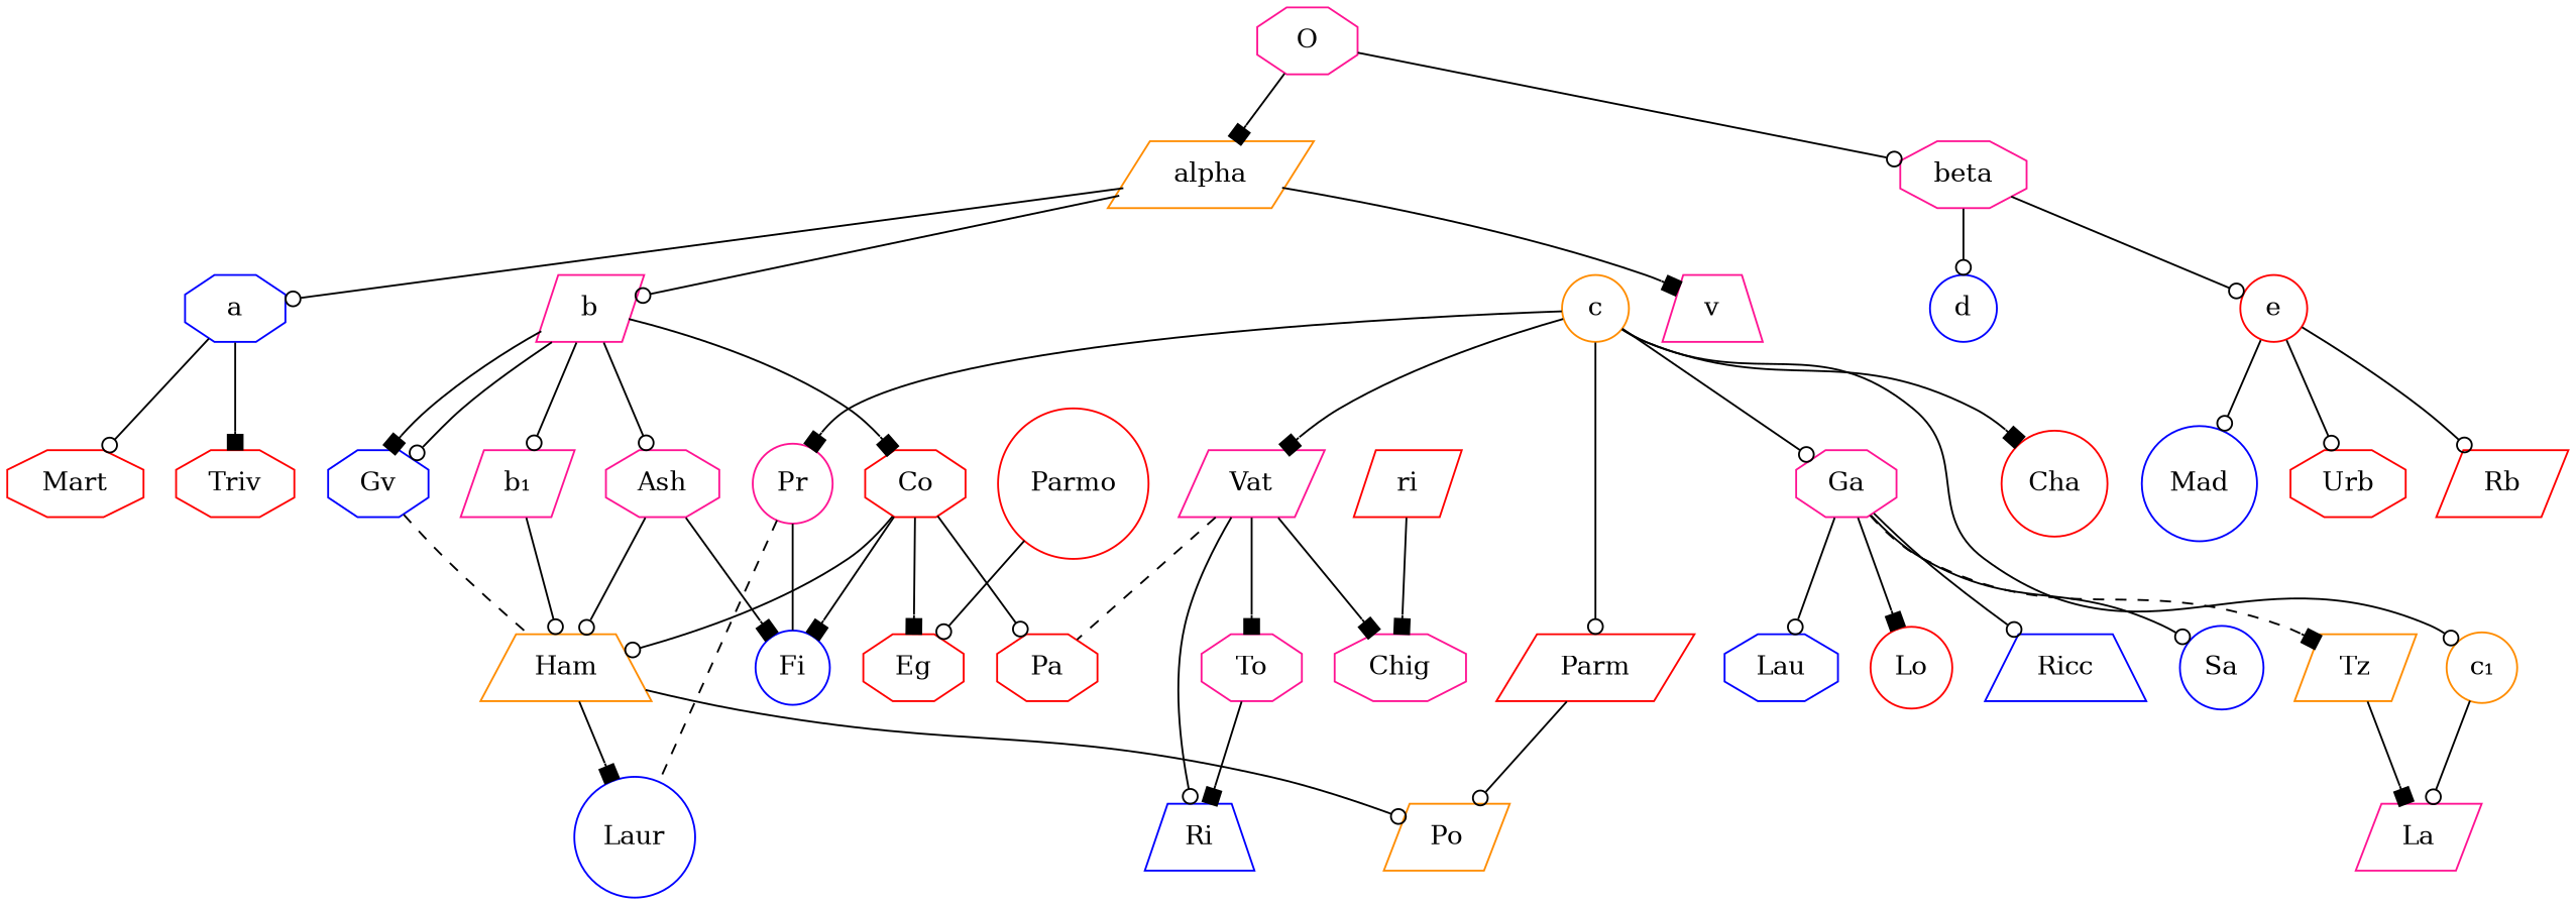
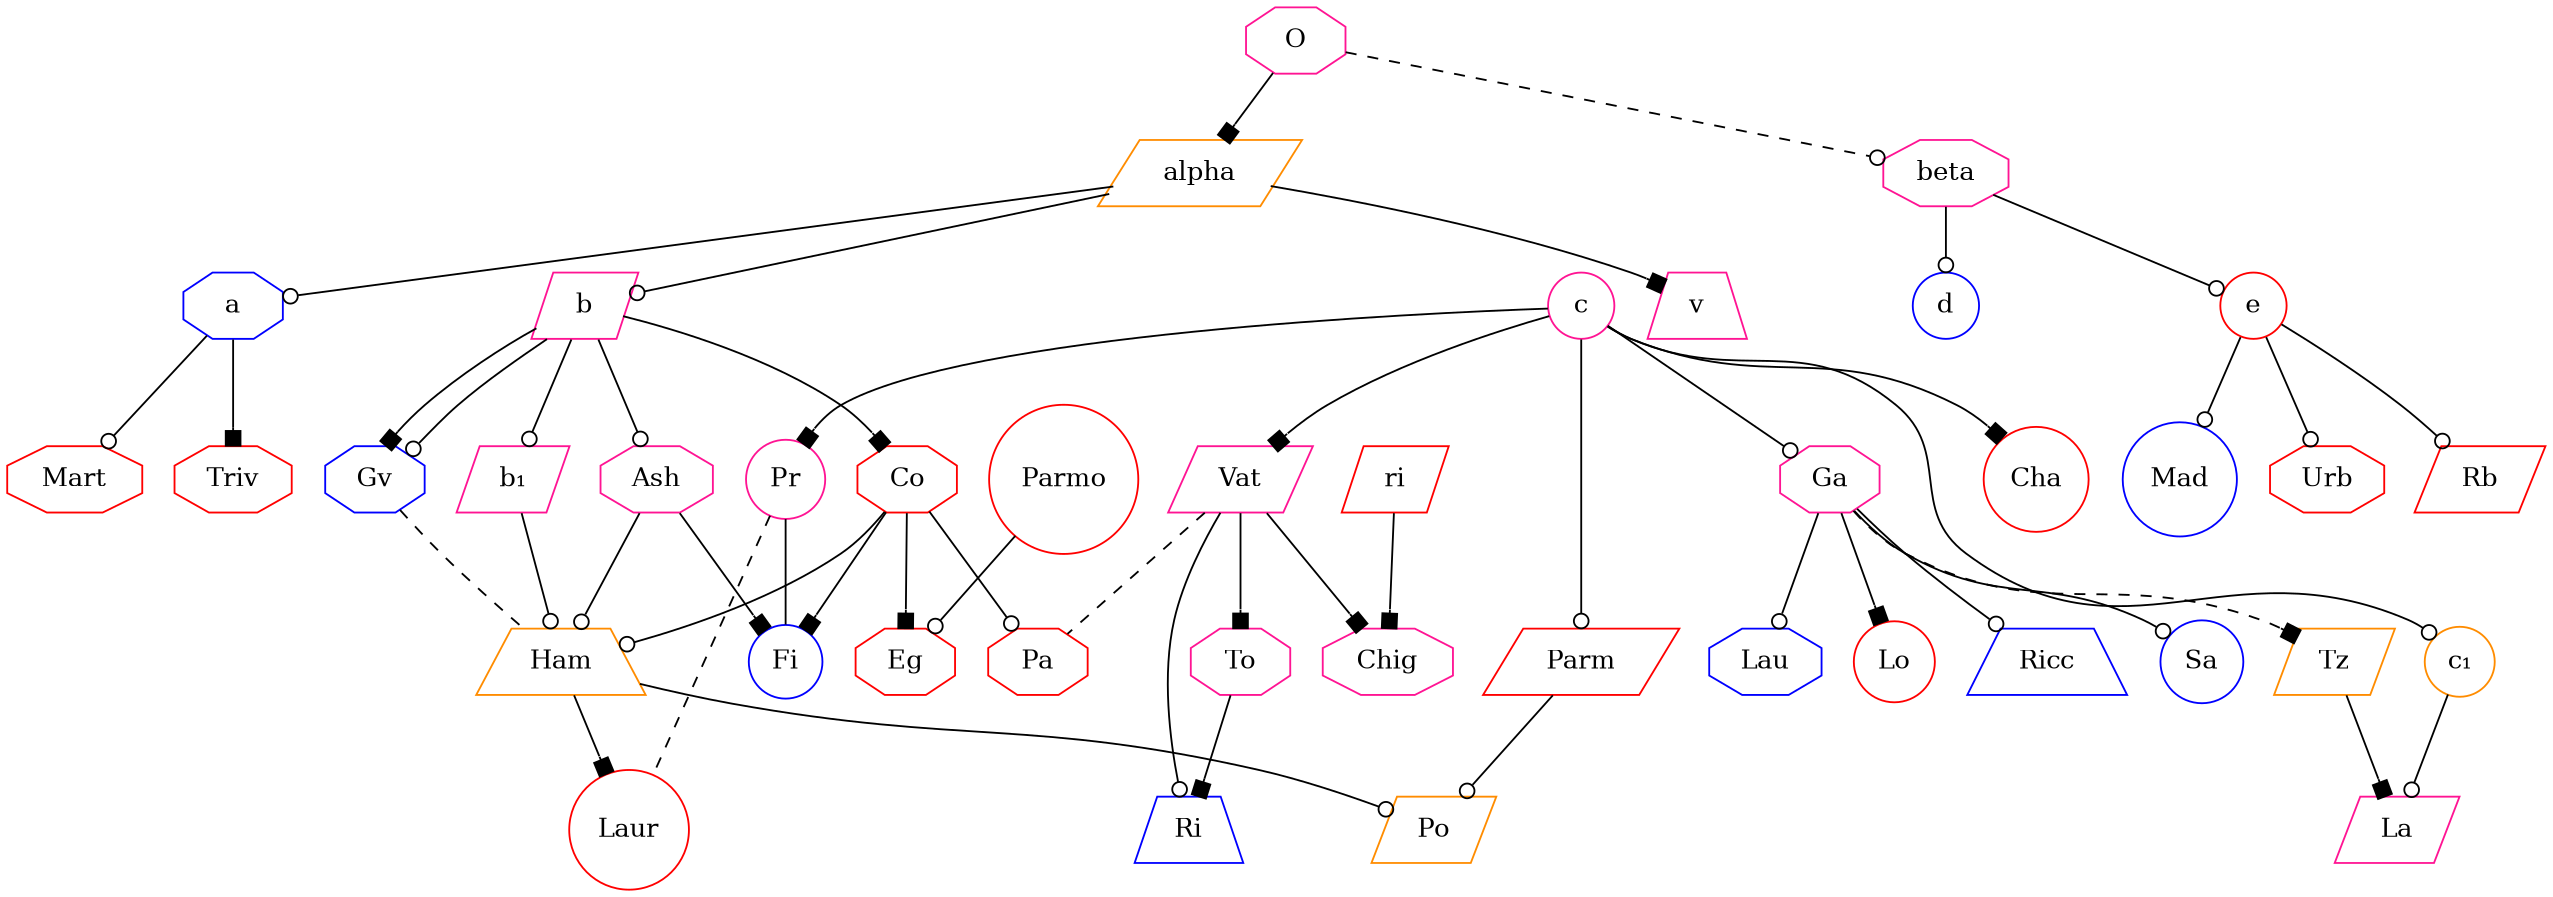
  digraph {
    node [color=red shape=octagon]
    edge [arrowhead=odot]
    O [color=deeppink]
    alpha [color=darkorange shape=parallelogram]
    beta [color=deeppink]
    a [color=blue]
    b [color=deeppink shape=parallelogram]
    v [color=deeppink shape=trapezium]
    d [color=blue shape=circle]
    e [shape=circle]
    Mart
    Triv
    Ash [color=deeppink]
    Co
    Gv [color=blue]
    "b₁" [color=deeppink shape=parallelogram]
    Mad [color=blue shape=circle]
    Urb
    Rb [shape=parallelogram]
    Ham [color=darkorange shape=trapezium]
    Fi [color=blue shape=circle]
    Eg
    Pa
-   Laur [color=blue shape=circle]
+   Laur [shape=circle]
    Po [color=darkorange shape=parallelogram]
-   c [color=darkorange shape=circle]
+   c [color=deeppink shape=circle]
    Parm [shape=parallelogram]
    Pr [color=deeppink shape=circle]
    Ga [color=deeppink]
    Vat [color=deeppink shape=parallelogram]
    Cha [shape=circle]
    "c₁" [color=darkorange shape=circle]
    Lau [color=blue]
    Lo [shape=circle]
    Ricc [color=blue shape=trapezium]
    Sa [color=blue shape=circle]
    Tz [color=darkorange shape=parallelogram]
    To [color=deeppink]
    Ri [color=blue shape=trapezium]
    Chig [color=deeppink]
    La [color=deeppink shape=parallelogram]
    Parmo [shape=circle]
    ri [shape=parallelogram]
    O -> alpha [arrowhead=box]
-   O -> beta
+   O -> beta [style=dashed]
    alpha -> a
    alpha -> b
    alpha -> v [arrowhead=box]
    beta -> d
    beta -> e
    a -> Mart
    a -> Triv [arrowhead=box]
    b -> Ash
    b -> Co [arrowhead=box]
    b -> Gv [arrowhead=box]
    b -> Gv
    b -> "b₁"
    e -> Mad
    e -> Urb
    e -> Rb
    Ash -> Ham
    Ash -> Fi [arrowhead=box]
    Co -> Ham
    Co -> Fi [arrowhead=box]
    Co -> Eg [arrowhead=box]
    Co -> Pa
    Gv -> Ham [dir=none style=dashed arrowhead=""]
    "b₁" -> Ham
    Ham -> Laur [arrowhead=box]
    Ham -> Po
    c -> Parm
    c -> Pr [arrowhead=box]
    c -> Ga
    c -> Vat [arrowhead=box]
    c -> Cha [arrowhead=box]
    c -> "c₁"
    Parm -> Po
    Pr -> Fi [dir=none style=solid arrowhead=""]
    Pr -> Laur [dir=none style=dashed arrowhead=""]
    Ga -> Lau
    Ga -> Lo [arrowhead=box]
    Ga -> Ricc
    Ga -> Sa
    Ga -> Tz [arrowhead=box style=dashed]
    Vat -> Pa [dir=none style=dashed arrowhead=""]
    Vat -> To [arrowhead=box]
    Vat -> Ri
    Vat -> Chig [arrowhead=box]
    "c₁" -> La
    Tz -> La [arrowhead=box]
    To -> Ri [arrowhead=box]
    Parmo -> Eg
    ri -> Chig [arrowhead=box]
  }
